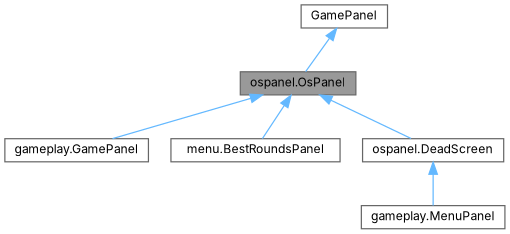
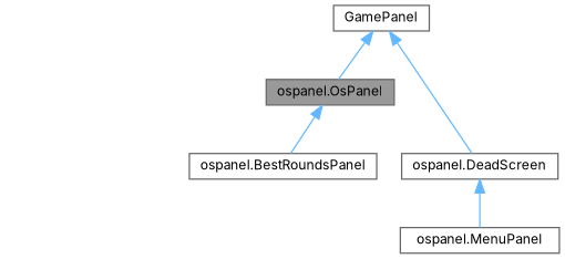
  digraph {
    fontname=Inter
    rankdir=TB
    node [color=gray40 fillcolor=white fontname=Inter fontsize=10 shape=box style=filled]
    edge [color=steelblue1 dir=back fontname=Inter fontsize=10 labelfontname=Helvetica labelfontsize=10 style=solid]
    n1 [fillcolor=grey60 fontcolor=black height=0.2 label="ospanel.OsPanel" width=0.4]
-   n2 [height=0.2 label="gameplay.GamePanel" width=0.4]
-   n3 [height=0.2 label="menu.BestRoundsPanel" width=0.4]
+   n3 [height=0.2 label="ospanel.BestRoundsPanel" width=0.4]
    n4 [height=0.2 label="ospanel.DeadScreen" width=0.4]
-   n5 [height=0.2 label="gameplay.MenuPanel" width=0.4]
+   n5 [height=0.2 label="ospanel.MenuPanel" width=0.4]
    n6 [height=0.2 label=GamePanel width=0.4]
-   n1 -> n2
    n1 -> n3
-   n1 -> n4
+   n6 -> n4
    n4 -> n5
    n6 -> n1
  }
